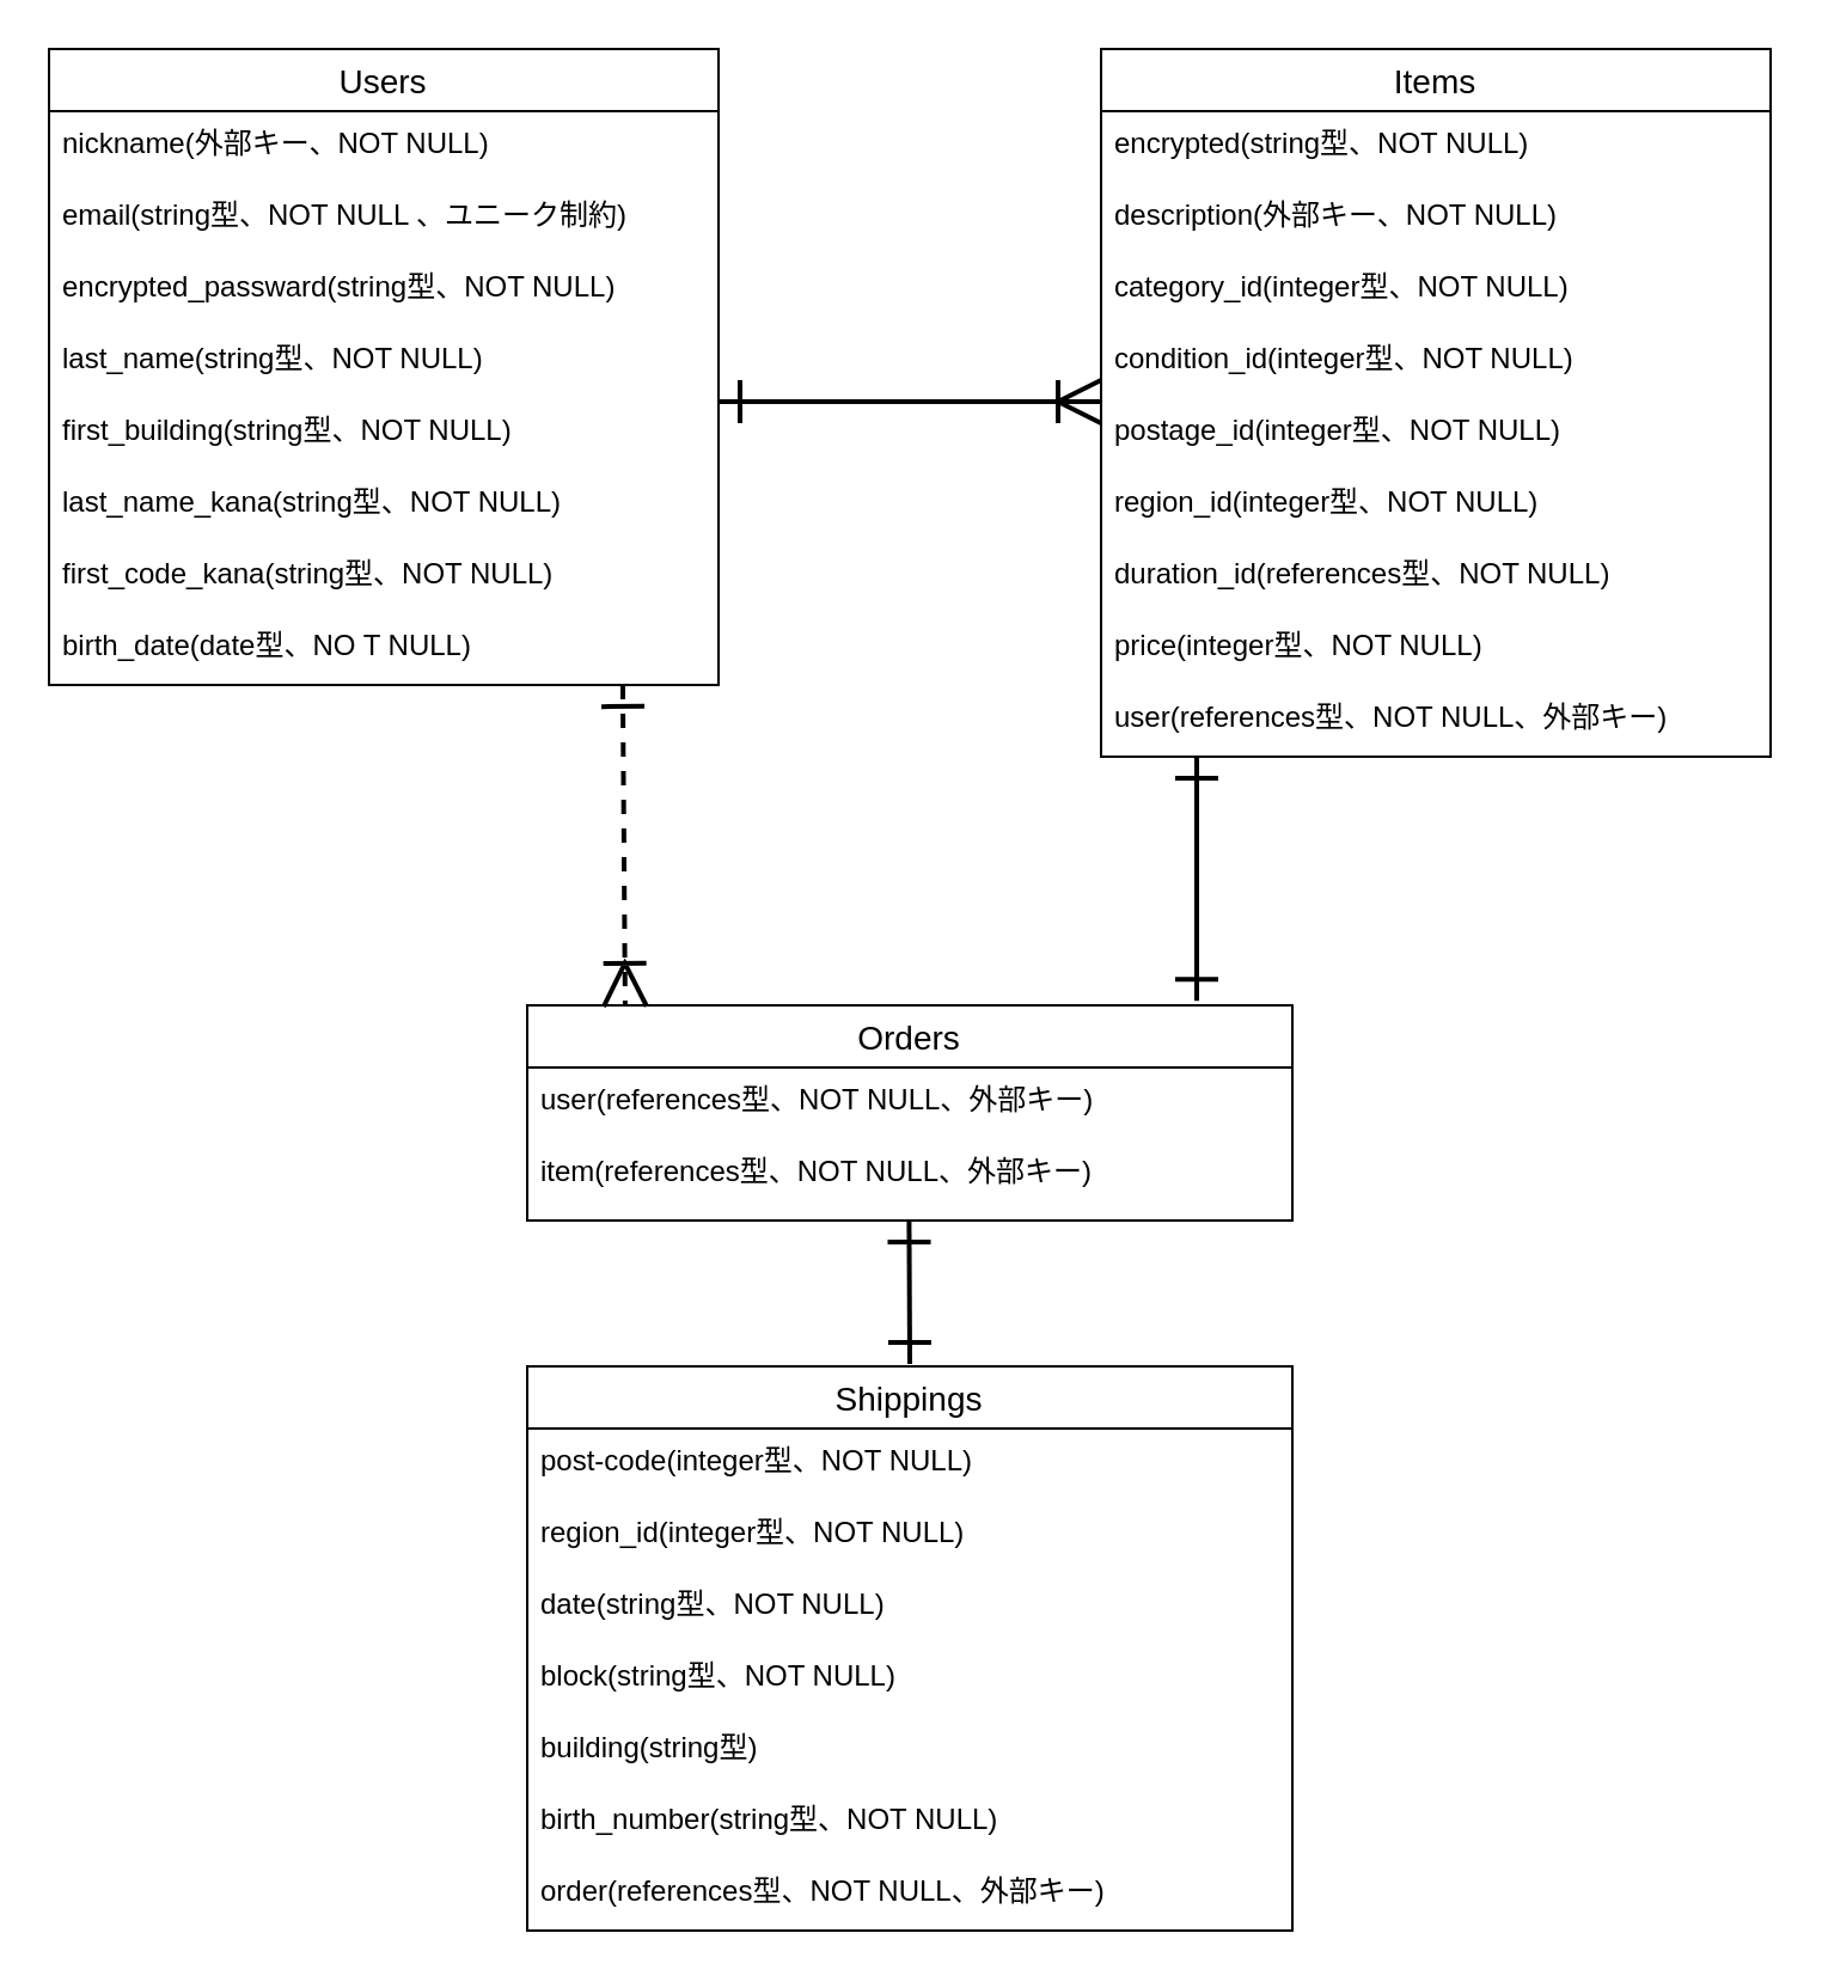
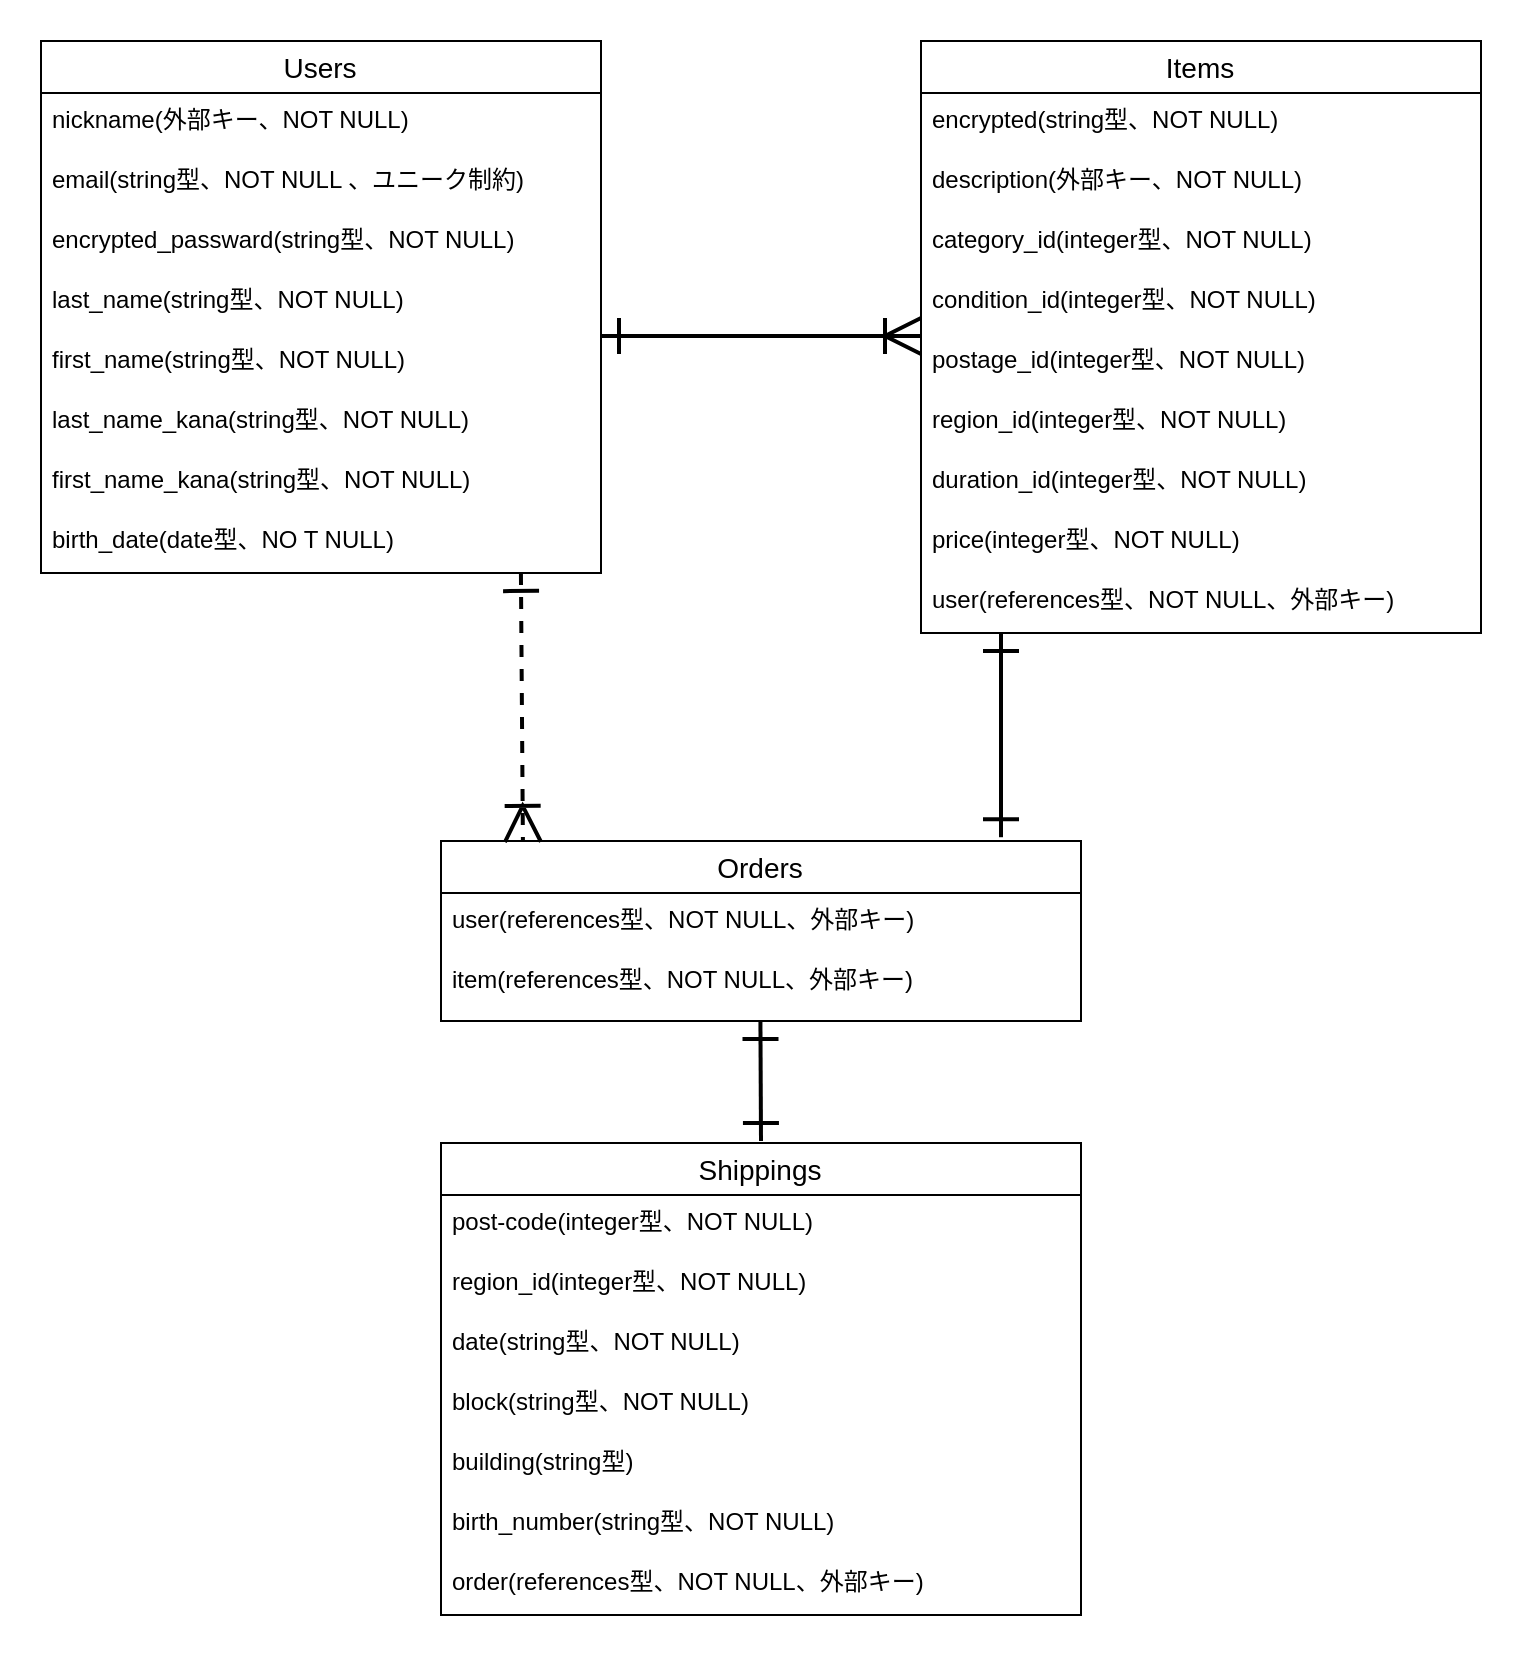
  <mxCell id="0" />
  <mxCell id="1" parent="0" />
  <mxCell id="2" value="Users" style="swimlane;fontStyle=0;childLayout=stackLayout;horizontal=1;startSize=26;horizontalStack=0;resizeParent=1;resizeParentMax=0;resizeLast=0;collapsible=1;marginBottom=0;align=center;fontSize=14;" parent="1" vertex="1"><mxGeometry x="20" y="20" width="280" height="266" as="geometry" /></mxCell>
  <mxCell id="3" value="nickname(外部キー、NOT NULL)" style="text;strokeColor=none;fillColor=none;spacingLeft=4;spacingRight=4;overflow=hidden;rotatable=0;points=[[0,0.5],[1,0.5]];portConstraint=eastwest;fontSize=12;" parent="2" vertex="1"><mxGeometry y="26" width="280" height="30" as="geometry" /></mxCell>
  <mxCell id="4" value="email(string型、NOT NULL 、ユニーク制約)" style="text;strokeColor=none;fillColor=none;spacingLeft=4;spacingRight=4;overflow=hidden;rotatable=0;points=[[0,0.5],[1,0.5]];portConstraint=eastwest;fontSize=12;" parent="2" vertex="1"><mxGeometry y="56" width="280" height="30" as="geometry" /></mxCell>
  <mxCell id="5" value="encrypted_passward(string型、NOT NULL)" style="text;strokeColor=none;fillColor=none;spacingLeft=4;spacingRight=4;overflow=hidden;rotatable=0;points=[[0,0.5],[1,0.5]];portConstraint=eastwest;fontSize=12;" parent="2" vertex="1"><mxGeometry y="86" width="280" height="30" as="geometry" /></mxCell>
  <mxCell id="6" value="last_name(string型、NOT NULL)" style="text;strokeColor=none;fillColor=none;spacingLeft=4;spacingRight=4;overflow=hidden;rotatable=0;points=[[0,0.5],[1,0.5]];portConstraint=eastwest;fontSize=12;" parent="2" vertex="1"><mxGeometry y="116" width="280" height="30" as="geometry" /></mxCell>
- <mxCell id="7" value="first_building(string型、NOT NULL)" style="text;strokeColor=none;fillColor=none;spacingLeft=4;spacingRight=4;overflow=hidden;rotatable=0;points=[[0,0.5],[1,0.5]];portConstraint=eastwest;fontSize=12;" parent="2" vertex="1"><mxGeometry y="146" width="280" height="30" as="geometry" /></mxCell>
+ <mxCell id="7" value="first_name(string型、NOT NULL)" style="text;strokeColor=none;fillColor=none;spacingLeft=4;spacingRight=4;overflow=hidden;rotatable=0;points=[[0,0.5],[1,0.5]];portConstraint=eastwest;fontSize=12;" parent="2" vertex="1"><mxGeometry y="146" width="280" height="30" as="geometry" /></mxCell>
  <mxCell id="8" value="last_name_kana(string型、NOT NULL)" style="text;strokeColor=none;fillColor=none;spacingLeft=4;spacingRight=4;overflow=hidden;rotatable=0;points=[[0,0.5],[1,0.5]];portConstraint=eastwest;fontSize=12;" parent="2" vertex="1"><mxGeometry y="176" width="280" height="30" as="geometry" /></mxCell>
- <mxCell id="9" value="first_code_kana(string型、NOT NULL)" style="text;strokeColor=none;fillColor=none;spacingLeft=4;spacingRight=4;overflow=hidden;rotatable=0;points=[[0,0.5],[1,0.5]];portConstraint=eastwest;fontSize=12;" parent="2" vertex="1"><mxGeometry y="206" width="280" height="30" as="geometry" /></mxCell>
+ <mxCell id="9" value="first_name_kana(string型、NOT NULL)" style="text;strokeColor=none;fillColor=none;spacingLeft=4;spacingRight=4;overflow=hidden;rotatable=0;points=[[0,0.5],[1,0.5]];portConstraint=eastwest;fontSize=12;" parent="2" vertex="1"><mxGeometry y="206" width="280" height="30" as="geometry" /></mxCell>
  <mxCell id="10" value="birth_date(date型、NO T NULL)" style="text;strokeColor=none;fillColor=none;spacingLeft=4;spacingRight=4;overflow=hidden;rotatable=0;points=[[0,0.5],[1,0.5]];portConstraint=eastwest;fontSize=12;" parent="2" vertex="1"><mxGeometry y="236" width="280" height="30" as="geometry" /></mxCell>
  <mxCell id="11" value="Items" style="swimlane;fontStyle=0;childLayout=stackLayout;horizontal=1;startSize=26;horizontalStack=0;resizeParent=1;resizeParentMax=0;resizeLast=0;collapsible=1;marginBottom=0;align=center;fontSize=14;" parent="1" vertex="1"><mxGeometry x="460" y="20" width="280" height="296" as="geometry" /></mxCell>
  <mxCell id="12" value="encrypted(string型、NOT NULL)" style="text;strokeColor=none;fillColor=none;spacingLeft=4;spacingRight=4;overflow=hidden;rotatable=0;points=[[0,0.5],[1,0.5]];portConstraint=eastwest;fontSize=12;" parent="11" vertex="1"><mxGeometry y="26" width="280" height="30" as="geometry" /></mxCell>
  <mxCell id="13" value="description(外部キー、NOT NULL)" style="text;strokeColor=none;fillColor=none;spacingLeft=4;spacingRight=4;overflow=hidden;rotatable=0;points=[[0,0.5],[1,0.5]];portConstraint=eastwest;fontSize=12;" parent="11" vertex="1"><mxGeometry y="56" width="280" height="30" as="geometry" /></mxCell>
  <mxCell id="14" value="category_id(integer型、NOT NULL)" style="text;strokeColor=none;fillColor=none;spacingLeft=4;spacingRight=4;overflow=hidden;rotatable=0;points=[[0,0.5],[1,0.5]];portConstraint=eastwest;fontSize=12;" parent="11" vertex="1"><mxGeometry y="86" width="280" height="30" as="geometry" /></mxCell>
  <mxCell id="15" value="condition_id(integer型、NOT NULL)" style="text;strokeColor=none;fillColor=none;spacingLeft=4;spacingRight=4;overflow=hidden;rotatable=0;points=[[0,0.5],[1,0.5]];portConstraint=eastwest;fontSize=12;" parent="11" vertex="1"><mxGeometry y="116" width="280" height="30" as="geometry" /></mxCell>
  <mxCell id="16" value="postage_id(integer型、NOT NULL)" style="text;strokeColor=none;fillColor=none;spacingLeft=4;spacingRight=4;overflow=hidden;rotatable=0;points=[[0,0.5],[1,0.5]];portConstraint=eastwest;fontSize=12;" parent="11" vertex="1"><mxGeometry y="146" width="280" height="30" as="geometry" /></mxCell>
  <mxCell id="17" value="region_id(integer型、NOT NULL)" style="text;strokeColor=none;fillColor=none;spacingLeft=4;spacingRight=4;overflow=hidden;rotatable=0;points=[[0,0.5],[1,0.5]];portConstraint=eastwest;fontSize=12;" parent="11" vertex="1"><mxGeometry y="176" width="280" height="30" as="geometry" /></mxCell>
- <mxCell id="18" value="duration_id(references型、NOT NULL)" style="text;strokeColor=none;fillColor=none;spacingLeft=4;spacingRight=4;overflow=hidden;rotatable=0;points=[[0,0.5],[1,0.5]];portConstraint=eastwest;fontSize=12;" parent="11" vertex="1"><mxGeometry y="206" width="280" height="30" as="geometry" /></mxCell>
+ <mxCell id="18" value="duration_id(integer型、NOT NULL)" style="text;strokeColor=none;fillColor=none;spacingLeft=4;spacingRight=4;overflow=hidden;rotatable=0;points=[[0,0.5],[1,0.5]];portConstraint=eastwest;fontSize=12;" parent="11" vertex="1"><mxGeometry y="206" width="280" height="30" as="geometry" /></mxCell>
  <mxCell id="19" value="price(integer型、NOT NULL)" style="text;strokeColor=none;fillColor=none;spacingLeft=4;spacingRight=4;overflow=hidden;rotatable=0;points=[[0,0.5],[1,0.5]];portConstraint=eastwest;fontSize=12;" parent="11" vertex="1"><mxGeometry y="236" width="280" height="30" as="geometry" /></mxCell>
  <mxCell id="20" value="user(references型、NOT NULL、外部キー)" style="text;strokeColor=none;fillColor=none;spacingLeft=4;spacingRight=4;overflow=hidden;rotatable=0;points=[[0,0.5],[1,0.5]];portConstraint=eastwest;fontSize=12;" parent="11" vertex="1"><mxGeometry y="266" width="280" height="30" as="geometry" /></mxCell>
  <mxCell id="21" value="Orders" style="swimlane;fontStyle=0;childLayout=stackLayout;horizontal=1;startSize=26;horizontalStack=0;resizeParent=1;resizeParentMax=0;resizeLast=0;collapsible=1;marginBottom=0;align=center;fontSize=14;" parent="1" vertex="1"><mxGeometry x="220" y="420" width="320" height="90" as="geometry" /></mxCell>
  <mxCell id="22" value="user(references型、NOT NULL、外部キー)" style="text;strokeColor=none;fillColor=none;spacingLeft=4;spacingRight=4;overflow=hidden;rotatable=0;points=[[0,0.5],[1,0.5]];portConstraint=eastwest;fontSize=12;" parent="21" vertex="1"><mxGeometry y="26" width="320" height="30" as="geometry" /></mxCell>
  <mxCell id="23" value="item(references型、NOT NULL、外部キー)" style="text;strokeColor=none;fillColor=none;spacingLeft=4;spacingRight=4;overflow=hidden;rotatable=0;points=[[0,0.5],[1,0.5]];portConstraint=eastwest;fontSize=12;" parent="21" vertex="1"><mxGeometry y="56" width="320" height="34" as="geometry" /></mxCell>
  <mxCell id="24" value="Shippings" style="swimlane;fontStyle=0;childLayout=stackLayout;horizontal=1;startSize=26;horizontalStack=0;resizeParent=1;resizeParentMax=0;resizeLast=0;collapsible=1;marginBottom=0;align=center;fontSize=14;" parent="1" vertex="1"><mxGeometry x="220" y="571" width="320" height="236" as="geometry" /></mxCell>
  <mxCell id="25" value="post-code(integer型、NOT NULL)" style="text;strokeColor=none;fillColor=none;spacingLeft=4;spacingRight=4;overflow=hidden;rotatable=0;points=[[0,0.5],[1,0.5]];portConstraint=eastwest;fontSize=12;" parent="24" vertex="1"><mxGeometry y="26" width="320" height="30" as="geometry" /></mxCell>
  <mxCell id="26" value="region_id(integer型、NOT NULL)" style="text;strokeColor=none;fillColor=none;spacingLeft=4;spacingRight=4;overflow=hidden;rotatable=0;points=[[0,0.5],[1,0.5]];portConstraint=eastwest;fontSize=12;" parent="24" vertex="1"><mxGeometry y="56" width="320" height="30" as="geometry" /></mxCell>
  <mxCell id="27" value="date(string型、NOT NULL)" style="text;strokeColor=none;fillColor=none;spacingLeft=4;spacingRight=4;overflow=hidden;rotatable=0;points=[[0,0.5],[1,0.5]];portConstraint=eastwest;fontSize=12;" parent="24" vertex="1"><mxGeometry y="86" width="320" height="30" as="geometry" /></mxCell>
  <mxCell id="28" value="block(string型、NOT NULL)" style="text;strokeColor=none;fillColor=none;spacingLeft=4;spacingRight=4;overflow=hidden;rotatable=0;points=[[0,0.5],[1,0.5]];portConstraint=eastwest;fontSize=12;" parent="24" vertex="1"><mxGeometry y="116" width="320" height="30" as="geometry" /></mxCell>
  <mxCell id="29" value="building(string型)" style="text;strokeColor=none;fillColor=none;spacingLeft=4;spacingRight=4;overflow=hidden;rotatable=0;points=[[0,0.5],[1,0.5]];portConstraint=eastwest;fontSize=12;" parent="24" vertex="1"><mxGeometry y="146" width="320" height="30" as="geometry" /></mxCell>
  <mxCell id="30" value="birth_number(string型、NOT NULL)" style="text;strokeColor=none;fillColor=none;spacingLeft=4;spacingRight=4;overflow=hidden;rotatable=0;points=[[0,0.5],[1,0.5]];portConstraint=eastwest;fontSize=12;" parent="24" vertex="1"><mxGeometry y="176" width="320" height="30" as="geometry" /></mxCell>
  <mxCell id="31" value="order(references型、NOT NULL、外部キー)" style="text;strokeColor=none;fillColor=none;spacingLeft=4;spacingRight=4;overflow=hidden;rotatable=0;points=[[0,0.5],[1,0.5]];portConstraint=eastwest;fontSize=12;" parent="24" vertex="1"><mxGeometry y="206" width="320" height="30" as="geometry" /></mxCell>
  <mxCell id="32" value="" style="endArrow=ERoneToMany;html=1;rounded=0;strokeWidth=2;startSize=15;endSize=15;sourcePerimeterSpacing=0;targetPerimeterSpacing=0;startArrow=ERone;startFill=0;endFill=0;" parent="1" edge="1"><mxGeometry relative="1" as="geometry"><mxPoint x="300" y="167.5" as="sourcePoint" /><mxPoint x="460" y="167.5" as="targetPoint" /></mxGeometry></mxCell>
  <mxCell id="33" value="" style="endArrow=ERoneToMany;html=1;rounded=0;strokeWidth=2;startSize=15;endSize=15;sourcePerimeterSpacing=0;targetPerimeterSpacing=0;startArrow=ERone;startFill=0;endFill=0;entryX=0.128;entryY=0.005;entryDx=0;entryDy=0;entryPerimeter=0;exitX=0.857;exitY=1;exitDx=0;exitDy=0;exitPerimeter=0;dashed=1;" parent="1" target="21" edge="1" source="10"><mxGeometry relative="1" as="geometry"><mxPoint x="260" y="346" as="sourcePoint" /><mxPoint x="260" y="416" as="targetPoint" /></mxGeometry></mxCell>
  <mxCell id="34" value="" style="endArrow=ERone;html=1;rounded=0;strokeWidth=2;startSize=15;endSize=15;sourcePerimeterSpacing=0;targetPerimeterSpacing=0;startArrow=ERone;startFill=0;endFill=0;exitX=0.875;exitY=-0.021;exitDx=0;exitDy=0;exitPerimeter=0;" parent="1" source="21" edge="1"><mxGeometry relative="1" as="geometry"><mxPoint x="500" y="416" as="sourcePoint" /><mxPoint x="500" y="316" as="targetPoint" /></mxGeometry></mxCell>
  <mxCell id="35" value="" style="endArrow=ERone;html=1;rounded=0;strokeWidth=2;startSize=15;endSize=15;sourcePerimeterSpacing=0;targetPerimeterSpacing=0;startArrow=ERone;startFill=0;endFill=0;" parent="1" edge="1"><mxGeometry relative="1" as="geometry"><mxPoint x="380" y="570" as="sourcePoint" /><mxPoint x="379.71" y="510" as="targetPoint" /></mxGeometry></mxCell>
